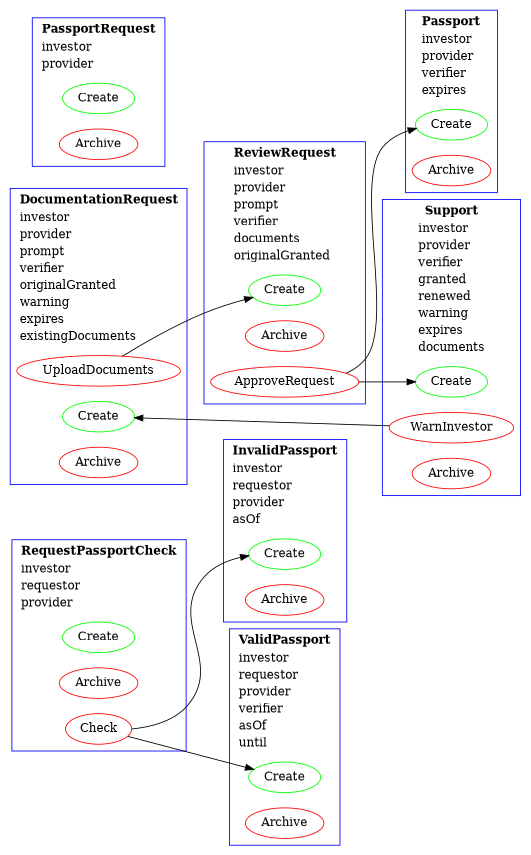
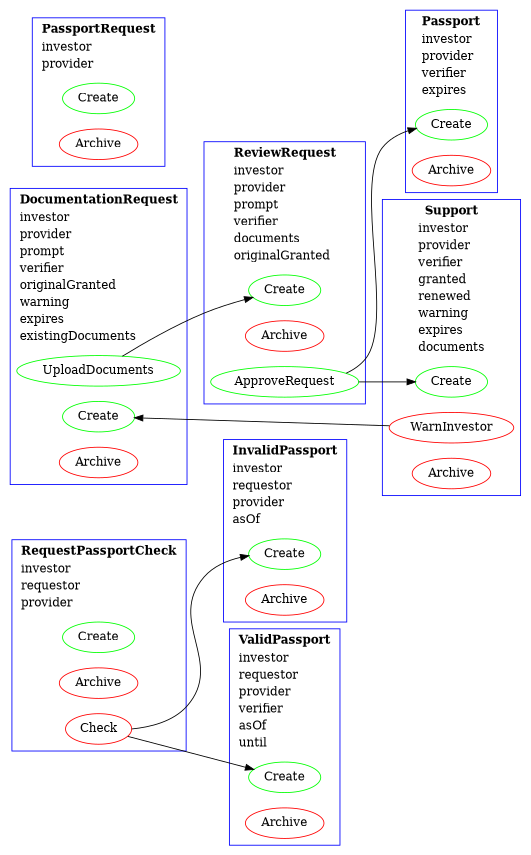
  digraph {
    compound=true
    rankdir=LR
    node [color=red]
    n1 [color=green label=Create]
    n2 [label=Archive]
    n3 [color=green label=Create]
    n4 [label=Archive]
    n5 [label=Check]
    n6 [color=green label=Create]
    n7 [label=Archive]
    n8 [color=green label=Create]
-   n9 [label=UploadDocuments]
+   n9 [color=green label=UploadDocuments]
    n10 [label=Archive]
    n11 [color=green label=Create]
    n12 [label=Archive]
    n13 [color=green label=Create]
    n14 [label=Archive]
    n15 [color=green label=Create]
    n16 [label=Archive]
-   n17 [label=ApproveRequest]
+   n17 [color=green label=ApproveRequest]
    n18 [color=green label=Create]
    n19 [label=WarnInvestor]
    n20 [label=Archive]
    subgraph cluster_1 {
      color=blue
      label=<<table align = "left" border="0" cellborder="0" cellspacing="1"> <tr><td align="center"><b>InvalidPassport</b></td></tr><tr><td align="left">investor</td></tr>  <tr><td align="left">requestor</td></tr>  <tr><td align="left">provider</td></tr>  <tr><td align="left">asOf</td></tr>  </table>>
      n1
      n2
    }
    subgraph cluster_2 {
      color=blue
      label=<<table align = "left" border="0" cellborder="0" cellspacing="1"> <tr><td align="center"><b>RequestPassportCheck</b></td></tr><tr><td align="left">investor</td></tr>  <tr><td align="left">requestor</td></tr>  <tr><td align="left">provider</td></tr>  </table>>
      n3
      n4
      n5
    }
    subgraph cluster_3 {
      color=blue
      label=<<table align = "left" border="0" cellborder="0" cellspacing="1"> <tr><td align="center"><b>ValidPassport</b></td></tr><tr><td align="left">investor</td></tr>  <tr><td align="left">requestor</td></tr>  <tr><td align="left">provider</td></tr>  <tr><td align="left">verifier</td></tr>  <tr><td align="left">asOf</td></tr>  <tr><td align="left">until</td></tr>  </table>>
      n6
      n7
    }
    subgraph cluster_4 {
      color=blue
      label=<<table align = "left" border="0" cellborder="0" cellspacing="1"> <tr><td align="center"><b>DocumentationRequest</b></td></tr><tr><td align="left">investor</td></tr>  <tr><td align="left">provider</td></tr>  <tr><td align="left">prompt</td></tr>  <tr><td align="left">verifier</td></tr>  <tr><td align="left">originalGranted</td></tr>  <tr><td align="left">warning</td></tr>  <tr><td align="left">expires</td></tr>  <tr><td align="left">existingDocuments</td></tr>  </table>>
      n8
      n9
      n10
    }
    subgraph cluster_5 {
      color=blue
      label=<<table align = "left" border="0" cellborder="0" cellspacing="1"> <tr><td align="center"><b>Passport</b></td></tr><tr><td align="left">investor</td></tr>  <tr><td align="left">provider</td></tr>  <tr><td align="left">verifier</td></tr>  <tr><td align="left">expires</td></tr>  </table>>
      n11
      n12
    }
    subgraph cluster_6 {
      color=blue
      label=<<table align = "left" border="0" cellborder="0" cellspacing="1"> <tr><td align="center"><b>PassportRequest</b></td></tr><tr><td align="left">investor</td></tr>  <tr><td align="left">provider</td></tr>  </table>>
      n13
      n14
    }
    subgraph cluster_7 {
      color=blue
      label=<<table align = "left" border="0" cellborder="0" cellspacing="1"> <tr><td align="center"><b>ReviewRequest</b></td></tr><tr><td align="left">investor</td></tr>  <tr><td align="left">provider</td></tr>  <tr><td align="left">prompt</td></tr>  <tr><td align="left">verifier</td></tr>  <tr><td align="left">documents</td></tr>  <tr><td align="left">originalGranted</td></tr>  </table>>
      n15
      n16
      n17
    }
    subgraph cluster_8 {
      color=blue
      label=<<table align = "left" border="0" cellborder="0" cellspacing="1"> <tr><td align="center"><b>Support</b></td></tr><tr><td align="left">investor</td></tr>  <tr><td align="left">provider</td></tr>  <tr><td align="left">verifier</td></tr>  <tr><td align="left">granted</td></tr>  <tr><td align="left">renewed</td></tr>  <tr><td align="left">warning</td></tr>  <tr><td align="left">expires</td></tr>  <tr><td align="left">documents</td></tr>  </table>>
      n18
      n19
      n20
    }
    n5 -> n1
    n5 -> n6
    n9 -> n15
    n17 -> n11
    n17 -> n18
    n19 -> n8
  }
